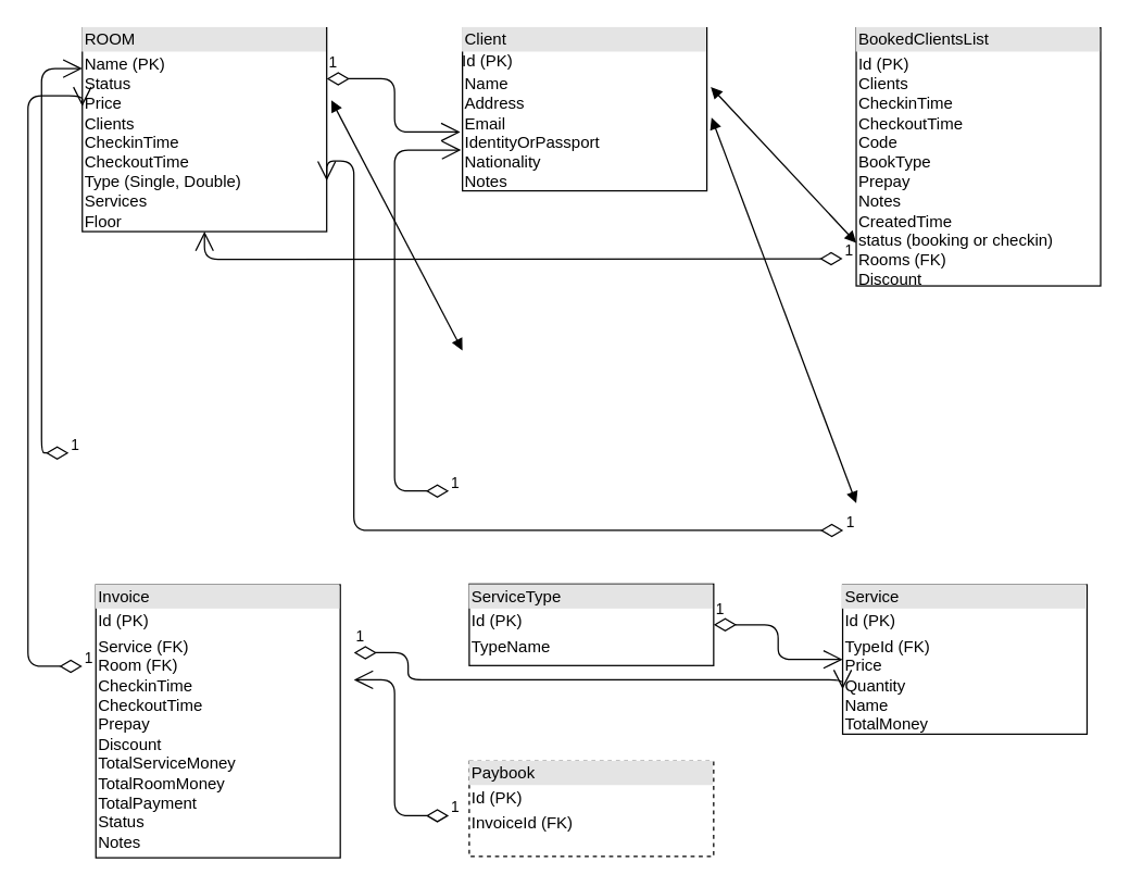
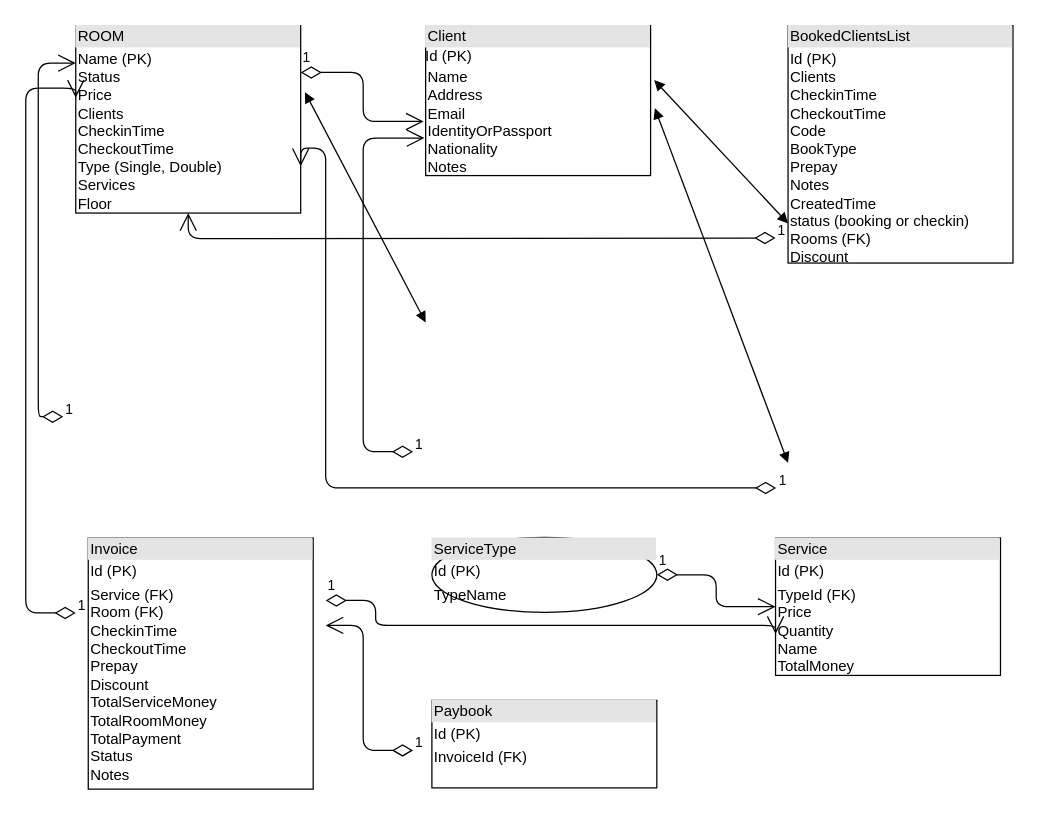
  <mxCell id="0" />
  <mxCell id="1" parent="0" />
  <mxCell id="2" value="&lt;div style=&quot;box-sizing: border-box ; width: 100% ; background: #e4e4e4 ; padding: 2px&quot;&gt;ROOM&lt;/div&gt;&lt;table style=&quot;width: 100% ; font-size: 1em&quot; cellpadding=&quot;2&quot; cellspacing=&quot;0&quot;&gt;&lt;tbody&gt;&lt;tr&gt;&lt;td&gt;Name (PK)&lt;br&gt;Status&lt;br&gt;Price&lt;br&gt;Clients&lt;br&gt;CheckinTime&lt;br&gt;CheckoutTime&lt;br&gt;Type (Single, Double)&lt;br&gt;Services&lt;br&gt;Floor&lt;/td&gt;&lt;td&gt;&lt;/td&gt;&lt;/tr&gt;&lt;/tbody&gt;&lt;/table&gt;" style="verticalAlign=top;align=left;overflow=fill;html=1;" parent="1" vertex="1"><mxGeometry x="60" y="20" width="180" height="150" as="geometry" /></mxCell>
  <mxCell id="3" value="&lt;div style=&quot;box-sizing: border-box ; width: 100% ; background: #e4e4e4 ; padding: 2px&quot;&gt;Client&lt;/div&gt;Id (PK)&lt;br&gt;&lt;table style=&quot;width: 100% ; font-size: 1em&quot; cellpadding=&quot;2&quot; cellspacing=&quot;0&quot;&gt;&lt;tbody&gt;&lt;tr&gt;&lt;td&gt;Name&lt;br&gt;Address&lt;br&gt;Email&lt;br&gt;IdentityOrPassport&amp;nbsp;&lt;br&gt;Nationality&lt;br&gt;Notes&lt;/td&gt;&lt;td&gt;&lt;br&gt;&lt;/td&gt;&lt;/tr&gt;&lt;tr&gt;&lt;td&gt;&lt;br&gt;&lt;/td&gt;&lt;td&gt;&lt;br&gt;&lt;/td&gt;&lt;/tr&gt;&lt;tr&gt;&lt;td&gt;&lt;/td&gt;&lt;td&gt;&lt;br&gt;&lt;/td&gt;&lt;/tr&gt;&lt;/tbody&gt;&lt;/table&gt;" style="verticalAlign=top;align=left;overflow=fill;html=1;" parent="1" vertex="1"><mxGeometry x="340" y="20" width="180" height="120" as="geometry" /></mxCell>
  <mxCell id="4" value="1" style="endArrow=open;html=1;endSize=12;startArrow=diamondThin;startSize=14;startFill=0;edgeStyle=orthogonalEdgeStyle;align=left;verticalAlign=bottom;entryX=-0.009;entryY=0.639;entryDx=0;entryDy=0;entryPerimeter=0;exitX=1;exitY=0.25;exitDx=0;exitDy=0;" parent="1" source="2" target="3" edge="1"><mxGeometry x="-1" y="3" relative="1" as="geometry"><mxPoint x="220" y="90" as="sourcePoint" /><mxPoint x="190" y="170" as="targetPoint" /></mxGeometry></mxCell>
  <mxCell id="5" value="1" style="endArrow=open;html=1;endSize=12;startArrow=diamondThin;startSize=14;startFill=0;edgeStyle=orthogonalEdgeStyle;align=left;verticalAlign=bottom;" parent="1" edge="1"><mxGeometry x="-1" y="3" relative="1" as="geometry"><mxPoint x="50" y="333" as="sourcePoint" /><mxPoint x="60" y="50" as="targetPoint" /><Array as="points"><mxPoint x="30" y="333" /><mxPoint x="30" y="50" /></Array></mxGeometry></mxCell>
  <mxCell id="6" value="" style="endArrow=block;startArrow=block;endFill=1;startFill=1;html=1;entryX=0;entryY=0.25;entryDx=0;entryDy=0;exitX=1.019;exitY=0.355;exitDx=0;exitDy=0;exitPerimeter=0;" parent="1" source="2" edge="1"><mxGeometry width="160" relative="1" as="geometry"><mxPoint x="20" y="390" as="sourcePoint" /><mxPoint x="340" y="257.5" as="targetPoint" /></mxGeometry></mxCell>
  <mxCell id="7" value="&lt;div style=&quot;box-sizing: border-box ; width: 100% ; background: #e4e4e4 ; padding: 2px&quot;&gt;BookedClientsList&lt;/div&gt;&lt;table style=&quot;width: 100% ; font-size: 1em&quot; cellpadding=&quot;2&quot; cellspacing=&quot;0&quot;&gt;&lt;tbody&gt;&lt;tr&gt;&lt;td&gt;Id (PK)&lt;br&gt;Clients&lt;br&gt;CheckinTime&lt;br&gt;CheckoutTime&lt;br&gt;Code&lt;br&gt;BookType&lt;br&gt;Prepay&lt;br&gt;Notes&lt;br&gt;CreatedTime&lt;br&gt;status (booking or checkin)&lt;br&gt;Rooms (FK)&lt;br&gt;Discount&lt;/td&gt;&lt;td&gt;&lt;br&gt;&lt;/td&gt;&lt;/tr&gt;&lt;tr&gt;&lt;td&gt;&lt;br&gt;&lt;/td&gt;&lt;td&gt;&lt;br&gt;&lt;/td&gt;&lt;/tr&gt;&lt;tr&gt;&lt;td&gt;&lt;/td&gt;&lt;td&gt;&lt;br&gt;&lt;/td&gt;&lt;/tr&gt;&lt;/tbody&gt;&lt;/table&gt;" style="verticalAlign=top;align=left;overflow=fill;html=1;" parent="1" vertex="1"><mxGeometry x="630" y="20" width="180" height="190" as="geometry" /></mxCell>
  <mxCell id="8" value="1" style="endArrow=open;html=1;endSize=12;startArrow=diamondThin;startSize=14;startFill=0;edgeStyle=orthogonalEdgeStyle;align=left;verticalAlign=bottom;entryX=0.5;entryY=1;entryDx=0;entryDy=0;" parent="1" target="2" edge="1"><mxGeometry x="-1" y="3" relative="1" as="geometry"><mxPoint x="620" y="190" as="sourcePoint" /><mxPoint x="180" y="390" as="targetPoint" /></mxGeometry></mxCell>
  <mxCell id="9" value="" style="endArrow=block;startArrow=block;endFill=1;startFill=1;html=1;entryX=0;entryY=0.833;entryDx=0;entryDy=0;entryPerimeter=0;exitX=1.016;exitY=0.363;exitDx=0;exitDy=0;exitPerimeter=0;" parent="1" source="3" target="7" edge="1"><mxGeometry width="160" relative="1" as="geometry"><mxPoint x="20" y="390" as="sourcePoint" /><mxPoint x="180" y="390" as="targetPoint" /></mxGeometry></mxCell>
  <mxCell id="10" value="1" style="endArrow=open;html=1;endSize=12;startArrow=diamondThin;startSize=14;startFill=0;edgeStyle=orthogonalEdgeStyle;align=left;verticalAlign=bottom;" parent="1" edge="1"><mxGeometry x="-1" y="3" relative="1" as="geometry"><mxPoint x="330" y="361" as="sourcePoint" /><mxPoint x="339" y="110" as="targetPoint" /><Array as="points"><mxPoint x="290" y="361" /><mxPoint x="290" y="110" /></Array></mxGeometry></mxCell>
  <mxCell id="11" value="" style="endArrow=block;startArrow=block;endFill=1;startFill=1;html=1;entryX=0;entryY=0.833;entryDx=0;entryDy=0;entryPerimeter=0;exitX=1.019;exitY=0.551;exitDx=0;exitDy=0;exitPerimeter=0;" parent="1" source="3" edge="1"><mxGeometry width="160" relative="1" as="geometry"><mxPoint x="532.793" y="69.897" as="sourcePoint" /><mxPoint x="630" y="369.94" as="targetPoint" /><Array as="points" /></mxGeometry></mxCell>
  <mxCell id="12" value="1" style="endArrow=open;html=1;endSize=12;startArrow=diamondThin;startSize=14;startFill=0;edgeStyle=orthogonalEdgeStyle;align=left;verticalAlign=bottom;entryX=1;entryY=0.75;entryDx=0;entryDy=0;" parent="1" target="2" edge="1"><mxGeometry x="-1" y="3" relative="1" as="geometry"><mxPoint x="620.5" y="390" as="sourcePoint" /><mxPoint x="160.19" y="160.241" as="targetPoint" /><Array as="points"><mxPoint x="260" y="390" /><mxPoint x="260" y="118" /></Array></mxGeometry></mxCell>
- <mxCell id="13" value="&lt;div style=&quot;box-sizing: border-box ; width: 100% ; background: #e4e4e4 ; padding: 2px&quot;&gt;ServiceType&lt;/div&gt;&lt;table style=&quot;width: 100% ; font-size: 1em&quot; cellpadding=&quot;2&quot; cellspacing=&quot;0&quot;&gt;&lt;tbody&gt;&lt;tr&gt;&lt;td&gt;Id (PK)&lt;/td&gt;&lt;td&gt;&lt;br&gt;&lt;/td&gt;&lt;/tr&gt;&lt;tr&gt;&lt;td&gt;TypeName&lt;/td&gt;&lt;td&gt;&lt;br&gt;&lt;/td&gt;&lt;/tr&gt;&lt;tr&gt;&lt;td&gt;&lt;/td&gt;&lt;td&gt;&lt;br&gt;&lt;/td&gt;&lt;/tr&gt;&lt;/tbody&gt;&lt;/table&gt;" style="verticalAlign=top;align=left;overflow=fill;html=1;" parent="1" vertex="1"><mxGeometry x="345" y="429.5" width="180" height="60" as="geometry" /></mxCell>
+ <mxCell id="13" value="&lt;div style=&quot;box-sizing: border-box ; width: 100% ; background: #e4e4e4 ; padding: 2px&quot;&gt;ServiceType&lt;/div&gt;&lt;table style=&quot;width: 100% ; font-size: 1em&quot; cellpadding=&quot;2&quot; cellspacing=&quot;0&quot;&gt;&lt;tbody&gt;&lt;tr&gt;&lt;td&gt;Id (PK)&lt;/td&gt;&lt;td&gt;&lt;br&gt;&lt;/td&gt;&lt;/tr&gt;&lt;tr&gt;&lt;td&gt;TypeName&lt;/td&gt;&lt;td&gt;&lt;br&gt;&lt;/td&gt;&lt;/tr&gt;&lt;tr&gt;&lt;td&gt;&lt;/td&gt;&lt;td&gt;&lt;br&gt;&lt;/td&gt;&lt;/tr&gt;&lt;/tbody&gt;&lt;/table&gt;" style="ellipse;verticalAlign=top;align=left;overflow=fill;html=1;" parent="1" vertex="1"><mxGeometry x="345" y="429.5" width="180" height="60" as="geometry" /></mxCell>
  <mxCell id="14" value="&lt;div style=&quot;box-sizing: border-box ; width: 100% ; background: #e4e4e4 ; padding: 2px&quot;&gt;Service&lt;/div&gt;&lt;table style=&quot;width: 100% ; font-size: 1em&quot; cellpadding=&quot;2&quot; cellspacing=&quot;0&quot;&gt;&lt;tbody&gt;&lt;tr&gt;&lt;td&gt;Id (PK)&lt;/td&gt;&lt;td&gt;&lt;br&gt;&lt;/td&gt;&lt;/tr&gt;&lt;tr&gt;&lt;td&gt;TypeId (FK)&lt;br&gt;Price&lt;br&gt;Quantity&lt;br&gt;Name&lt;br&gt;TotalMoney&lt;/td&gt;&lt;td&gt;&lt;br&gt;&lt;/td&gt;&lt;/tr&gt;&lt;tr&gt;&lt;td&gt;&lt;/td&gt;&lt;td&gt;&lt;br&gt;&lt;/td&gt;&lt;/tr&gt;&lt;/tbody&gt;&lt;/table&gt;" style="verticalAlign=top;align=left;overflow=fill;html=1;" parent="1" vertex="1"><mxGeometry x="620" y="430" width="180" height="110" as="geometry" /></mxCell>
  <mxCell id="15" value="1" style="endArrow=open;html=1;endSize=12;startArrow=diamondThin;startSize=14;startFill=0;edgeStyle=orthogonalEdgeStyle;align=left;verticalAlign=bottom;entryX=0;entryY=0.5;entryDx=0;entryDy=0;exitX=1;exitY=0.5;exitDx=0;exitDy=0;" parent="1" source="13" target="14" edge="1"><mxGeometry x="-1" y="3" relative="1" as="geometry"><mxPoint x="210" y="460" as="sourcePoint" /><mxPoint x="180" y="550" as="targetPoint" /></mxGeometry></mxCell>
  <mxCell id="16" value="&lt;div style=&quot;box-sizing: border-box ; width: 100% ; background: #e4e4e4 ; padding: 2px&quot;&gt;Invoice&lt;/div&gt;&lt;table style=&quot;width: 100% ; font-size: 1em&quot; cellpadding=&quot;2&quot; cellspacing=&quot;0&quot;&gt;&lt;tbody&gt;&lt;tr&gt;&lt;td&gt;Id (PK)&lt;/td&gt;&lt;td&gt;&lt;br&gt;&lt;/td&gt;&lt;/tr&gt;&lt;tr&gt;&lt;td&gt;Service (FK)&lt;br&gt;Room (FK)&lt;br&gt;CheckinTime&lt;br&gt;CheckoutTime&lt;br&gt;Prepay&lt;br&gt;Discount&lt;br&gt;TotalServiceMoney&lt;br&gt;TotalRoomMoney&lt;br&gt;TotalPayment&lt;br&gt;Status&lt;br&gt;Notes&lt;/td&gt;&lt;td&gt;&lt;br&gt;&lt;/td&gt;&lt;/tr&gt;&lt;tr&gt;&lt;td&gt;&lt;/td&gt;&lt;td&gt;&lt;br&gt;&lt;/td&gt;&lt;/tr&gt;&lt;/tbody&gt;&lt;/table&gt;" style="verticalAlign=top;align=left;overflow=fill;html=1;" parent="1" vertex="1"><mxGeometry x="70" y="430" width="180" height="201" as="geometry" /></mxCell>
  <mxCell id="17" value="1" style="endArrow=open;html=1;endSize=12;startArrow=diamondThin;startSize=14;startFill=0;edgeStyle=orthogonalEdgeStyle;align=left;verticalAlign=bottom;entryX=0;entryY=0.699;entryDx=0;entryDy=0;entryPerimeter=0;" parent="1" target="14" edge="1"><mxGeometry x="-1" y="3" relative="1" as="geometry"><mxPoint x="260" y="480" as="sourcePoint" /><mxPoint x="180" y="640" as="targetPoint" /><Array as="points"><mxPoint x="300" y="480" /><mxPoint x="300" y="500" /></Array></mxGeometry></mxCell>
  <mxCell id="18" value="1" style="endArrow=open;html=1;endSize=12;startArrow=diamondThin;startSize=14;startFill=0;edgeStyle=orthogonalEdgeStyle;align=left;verticalAlign=bottom;entryX=0;entryY=0.385;entryDx=0;entryDy=0;entryPerimeter=0;" parent="1" target="2" edge="1"><mxGeometry x="-1" y="3" relative="1" as="geometry"><mxPoint x="60" y="490" as="sourcePoint" /><mxPoint x="20" y="70" as="targetPoint" /><Array as="points"><mxPoint x="20" y="490" /><mxPoint x="20" y="70" /></Array></mxGeometry></mxCell>
- <mxCell id="19" value="&lt;div style=&quot;box-sizing: border-box ; width: 100% ; background: #e4e4e4 ; padding: 2px&quot;&gt;Paybook&lt;/div&gt;&lt;table style=&quot;width: 100% ; font-size: 1em&quot; cellpadding=&quot;2&quot; cellspacing=&quot;0&quot;&gt;&lt;tbody&gt;&lt;tr&gt;&lt;td&gt;Id (PK)&lt;/td&gt;&lt;td&gt;&lt;br&gt;&lt;/td&gt;&lt;/tr&gt;&lt;tr&gt;&lt;td&gt;InvoiceId (FK)&lt;/td&gt;&lt;td&gt;&lt;br&gt;&lt;/td&gt;&lt;/tr&gt;&lt;tr&gt;&lt;td&gt;&lt;/td&gt;&lt;td&gt;&lt;br&gt;&lt;/td&gt;&lt;/tr&gt;&lt;/tbody&gt;&lt;/table&gt;" style="verticalAlign=top;align=left;overflow=fill;html=1;dashed=1;" parent="1" vertex="1"><mxGeometry x="345" y="560" width="180" height="70" as="geometry" /></mxCell>
+ <mxCell id="19" value="&lt;div style=&quot;box-sizing: border-box ; width: 100% ; background: #e4e4e4 ; padding: 2px&quot;&gt;Paybook&lt;/div&gt;&lt;table style=&quot;width: 100% ; font-size: 1em&quot; cellpadding=&quot;2&quot; cellspacing=&quot;0&quot;&gt;&lt;tbody&gt;&lt;tr&gt;&lt;td&gt;Id (PK)&lt;/td&gt;&lt;td&gt;&lt;br&gt;&lt;/td&gt;&lt;/tr&gt;&lt;tr&gt;&lt;td&gt;InvoiceId (FK)&lt;/td&gt;&lt;td&gt;&lt;br&gt;&lt;/td&gt;&lt;/tr&gt;&lt;tr&gt;&lt;td&gt;&lt;/td&gt;&lt;td&gt;&lt;br&gt;&lt;/td&gt;&lt;/tr&gt;&lt;/tbody&gt;&lt;/table&gt;" style="verticalAlign=top;align=left;overflow=fill;html=1;" parent="1" vertex="1"><mxGeometry x="345" y="560" width="180" height="70" as="geometry" /></mxCell>
  <mxCell id="20" value="1" style="endArrow=open;html=1;endSize=12;startArrow=diamondThin;startSize=14;startFill=0;edgeStyle=orthogonalEdgeStyle;align=left;verticalAlign=bottom;" parent="1" edge="1"><mxGeometry x="-1" y="3" relative="1" as="geometry"><mxPoint x="330" y="600" as="sourcePoint" /><mxPoint x="260" y="500" as="targetPoint" /><Array as="points"><mxPoint x="290" y="600" /><mxPoint x="290" y="500" /></Array></mxGeometry></mxCell>
